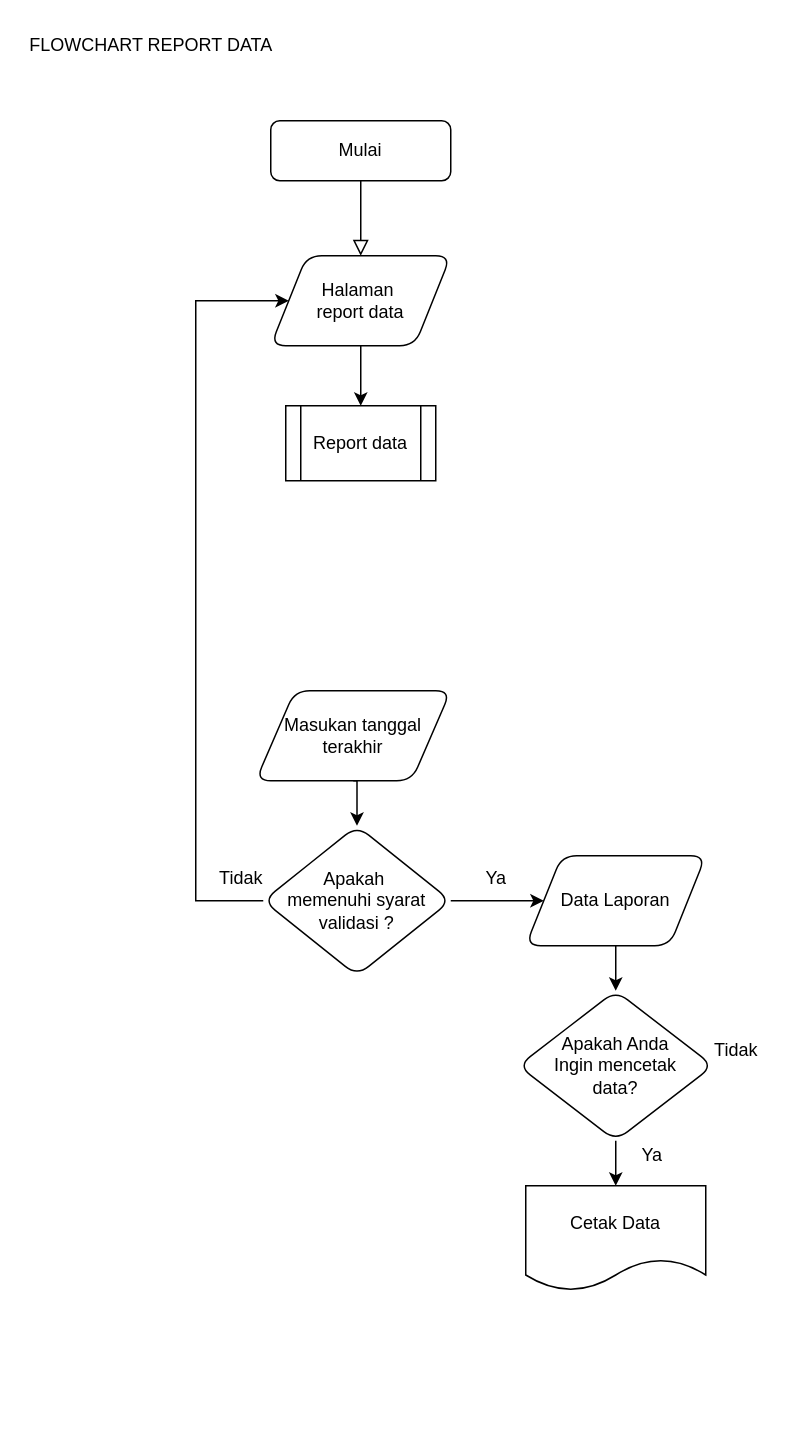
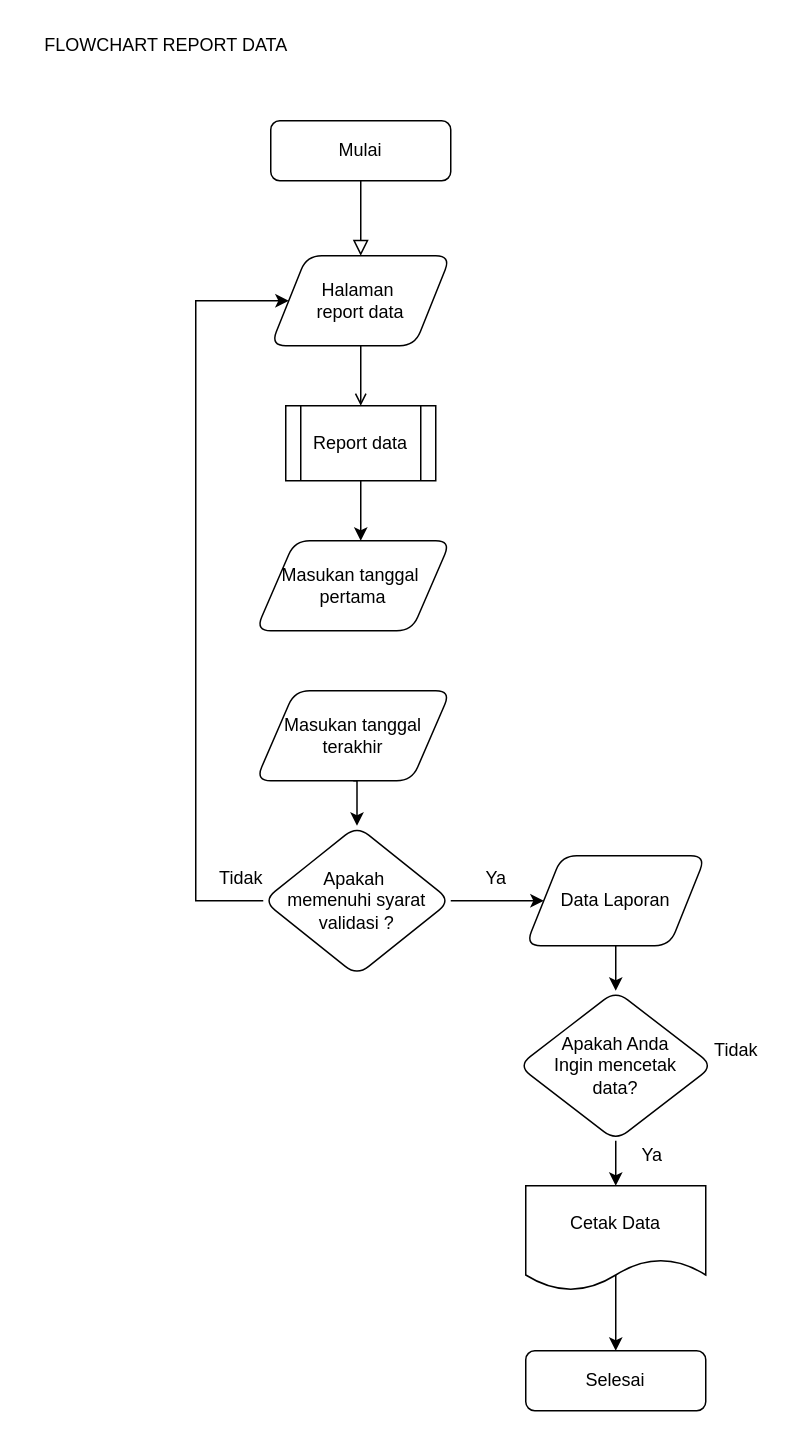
  <mxCell id="0" />
  <mxCell id="1" parent="0" />
  <mxCell id="2" value="" style="rounded=0;html=1;jettySize=auto;orthogonalLoop=1;fontSize=11;endArrow=block;endFill=0;endSize=8;strokeWidth=1;shadow=0;labelBackgroundColor=none;edgeStyle=orthogonalEdgeStyle;" parent="1" source="3" edge="1"><mxGeometry relative="1" as="geometry"><mxPoint x="240" y="170" as="targetPoint" /></mxGeometry></mxCell>
  <mxCell id="3" value="Mulai" style="rounded=1;whiteSpace=wrap;html=1;fontSize=12;glass=0;strokeWidth=1;shadow=0;" parent="1" vertex="1"><mxGeometry x="180" y="80" width="120" height="40" as="geometry" /></mxCell>
- <mxCell id="4" value="" style="edgeStyle=orthogonalEdgeStyle;rounded=0;orthogonalLoop=1;jettySize=auto;html=1;" parent="1" source="5" target="13" edge="1"><mxGeometry relative="1" as="geometry"><Array as="points"><mxPoint x="240" y="240" /><mxPoint x="240" y="240" /></Array></mxGeometry></mxCell>
+ <mxCell id="4" value="" style="edgeStyle=orthogonalEdgeStyle;rounded=0;orthogonalLoop=1;jettySize=auto;html=1;endArrow=open;" parent="1" source="5" target="13" edge="1"><mxGeometry relative="1" as="geometry"><Array as="points"><mxPoint x="240" y="240" /><mxPoint x="240" y="240" /></Array></mxGeometry></mxCell>
  <mxCell id="5" value="Halaman&amp;nbsp;&lt;br&gt;report data" style="shape=parallelogram;perimeter=parallelogramPerimeter;whiteSpace=wrap;html=1;rounded=1;" parent="1" vertex="1"><mxGeometry x="180" y="170" width="120" height="60" as="geometry" /></mxCell>
+ <mxCell id="6" value="Masukan tanggal&amp;nbsp;&lt;br&gt;pertama" style="shape=parallelogram;perimeter=parallelogramPerimeter;whiteSpace=wrap;html=1;rounded=1;" parent="1" vertex="1"><mxGeometry x="170" y="360" width="130" height="60" as="geometry" /></mxCell>
  <mxCell id="7" style="edgeStyle=orthogonalEdgeStyle;rounded=0;orthogonalLoop=1;jettySize=auto;html=1;exitX=1;exitY=0.5;exitDx=0;exitDy=0;" parent="1" source="9" target="15" edge="1"><mxGeometry relative="1" as="geometry" /></mxCell>
  <mxCell id="8" style="edgeStyle=orthogonalEdgeStyle;rounded=0;orthogonalLoop=1;jettySize=auto;html=1;entryX=0;entryY=0.5;entryDx=0;entryDy=0;" parent="1" source="9" target="5" edge="1"><mxGeometry relative="1" as="geometry"><mxPoint x="140" y="210" as="targetPoint" /><Array as="points"><mxPoint x="130" y="600" /><mxPoint x="130" y="200" /></Array></mxGeometry></mxCell>
  <mxCell id="9" value="Apakah&amp;nbsp;&lt;br&gt;memenuhi syarat&lt;br&gt;validasi ?" style="rhombus;whiteSpace=wrap;html=1;rounded=1;" parent="1" vertex="1"><mxGeometry x="175" y="550" width="125" height="100" as="geometry" /></mxCell>
  <mxCell id="10" style="edgeStyle=orthogonalEdgeStyle;rounded=0;orthogonalLoop=1;jettySize=auto;html=1;exitX=0.5;exitY=1;exitDx=0;exitDy=0;entryX=0.5;entryY=0;entryDx=0;entryDy=0;" parent="1" source="11" target="9" edge="1"><mxGeometry relative="1" as="geometry" /></mxCell>
  <mxCell id="11" value="Masukan tanggal&lt;br&gt;terakhir" style="shape=parallelogram;perimeter=parallelogramPerimeter;whiteSpace=wrap;html=1;rounded=1;" parent="1" vertex="1"><mxGeometry x="170" y="460" width="130" height="60" as="geometry" /></mxCell>
+ <mxCell id="12" value="" style="edgeStyle=orthogonalEdgeStyle;rounded=0;orthogonalLoop=1;jettySize=auto;html=1;" parent="1" source="13" target="6" edge="1"><mxGeometry relative="1" as="geometry"><Array as="points"><mxPoint x="240" y="340" /><mxPoint x="240" y="340" /></Array></mxGeometry></mxCell>
  <mxCell id="13" value="Report data" style="shape=process;whiteSpace=wrap;html=1;backgroundOutline=1;" parent="1" vertex="1"><mxGeometry x="190" y="270" width="100" height="50" as="geometry" /></mxCell>
  <mxCell id="14" value="" style="edgeStyle=orthogonalEdgeStyle;rounded=0;orthogonalLoop=1;jettySize=auto;html=1;" parent="1" source="15" target="18" edge="1"><mxGeometry relative="1" as="geometry" /></mxCell>
  <mxCell id="15" value="Data Laporan" style="shape=parallelogram;perimeter=parallelogramPerimeter;whiteSpace=wrap;html=1;rounded=1;" parent="1" vertex="1"><mxGeometry x="350" y="570" width="120" height="60" as="geometry" /></mxCell>
  <mxCell id="16" value="Ya" style="text;html=1;resizable=0;autosize=1;align=center;verticalAlign=middle;points=[];fillColor=none;strokeColor=none;rounded=0;" parent="1" vertex="1"><mxGeometry x="315" y="575" width="30" height="20" as="geometry" /></mxCell>
  <mxCell id="17" style="edgeStyle=orthogonalEdgeStyle;rounded=0;orthogonalLoop=1;jettySize=auto;html=1;exitX=0.5;exitY=1;exitDx=0;exitDy=0;entryX=0.5;entryY=0;entryDx=0;entryDy=0;" parent="1" source="18" target="20" edge="1"><mxGeometry relative="1" as="geometry" /></mxCell>
  <mxCell id="18" value="Apakah Anda&lt;br&gt;Ingin mencetak&lt;br&gt;data?" style="rhombus;whiteSpace=wrap;html=1;rounded=1;" parent="1" vertex="1"><mxGeometry x="345" y="660" width="130" height="100" as="geometry" /></mxCell>
+ <mxCell id="19" style="edgeStyle=orthogonalEdgeStyle;rounded=0;orthogonalLoop=1;jettySize=auto;html=1;entryX=0.5;entryY=0;entryDx=0;entryDy=0;exitX=0.5;exitY=0.843;exitDx=0;exitDy=0;exitPerimeter=0;" edge="1" parent="1" source="20" target="25"><mxGeometry relative="1" as="geometry" /></mxCell>
  <mxCell id="20" value="Cetak Data" style="shape=document;whiteSpace=wrap;html=1;boundedLbl=1;rounded=1;" parent="1" vertex="1"><mxGeometry x="350" y="790" width="120" height="70" as="geometry" /></mxCell>
  <mxCell id="21" value="Ya" style="text;html=1;resizable=0;autosize=1;align=center;verticalAlign=middle;points=[];fillColor=none;strokeColor=none;rounded=0;" parent="1" vertex="1"><mxGeometry x="419" y="760" width="30" height="20" as="geometry" /></mxCell>
  <mxCell id="22" value="Tidak" style="text;html=1;resizable=0;autosize=1;align=center;verticalAlign=middle;points=[];fillColor=none;strokeColor=none;rounded=0;" parent="1" vertex="1"><mxGeometry x="470" y="690" width="40" height="20" as="geometry" /></mxCell>
  <mxCell id="23" value="Tidak" style="text;html=1;resizable=0;autosize=1;align=center;verticalAlign=middle;points=[];fillColor=none;strokeColor=none;rounded=0;" parent="1" vertex="1"><mxGeometry x="140" y="575" width="40" height="20" as="geometry" /></mxCell>
- <mxCell id="24" value="FLOWCHART REPORT DATA" style="text;html=1;resizable=0;autosize=1;align=center;verticalAlign=middle;points=[];fillColor=none;strokeColor=none;rounded=0;" parent="1" vertex="1"><mxGeometry x="10" y="20" width="180" height="20" as="geometry" /></mxCell>
+ <mxCell id="24" value="FLOWCHART REPORT DATA" style="text;html=1;resizable=0;autosize=1;align=center;verticalAlign=middle;points=[];fillColor=none;strokeColor=none;rounded=0;" parent="1" vertex="1"><mxGeometry y="20" width="180" height="20" as="geometry" x="20" /></mxCell>
+ <mxCell id="25" value="Selesai" style="rounded=1;whiteSpace=wrap;html=1;" vertex="1" parent="1"><mxGeometry x="350" y="900" width="120" height="40" as="geometry" /></mxCell>
